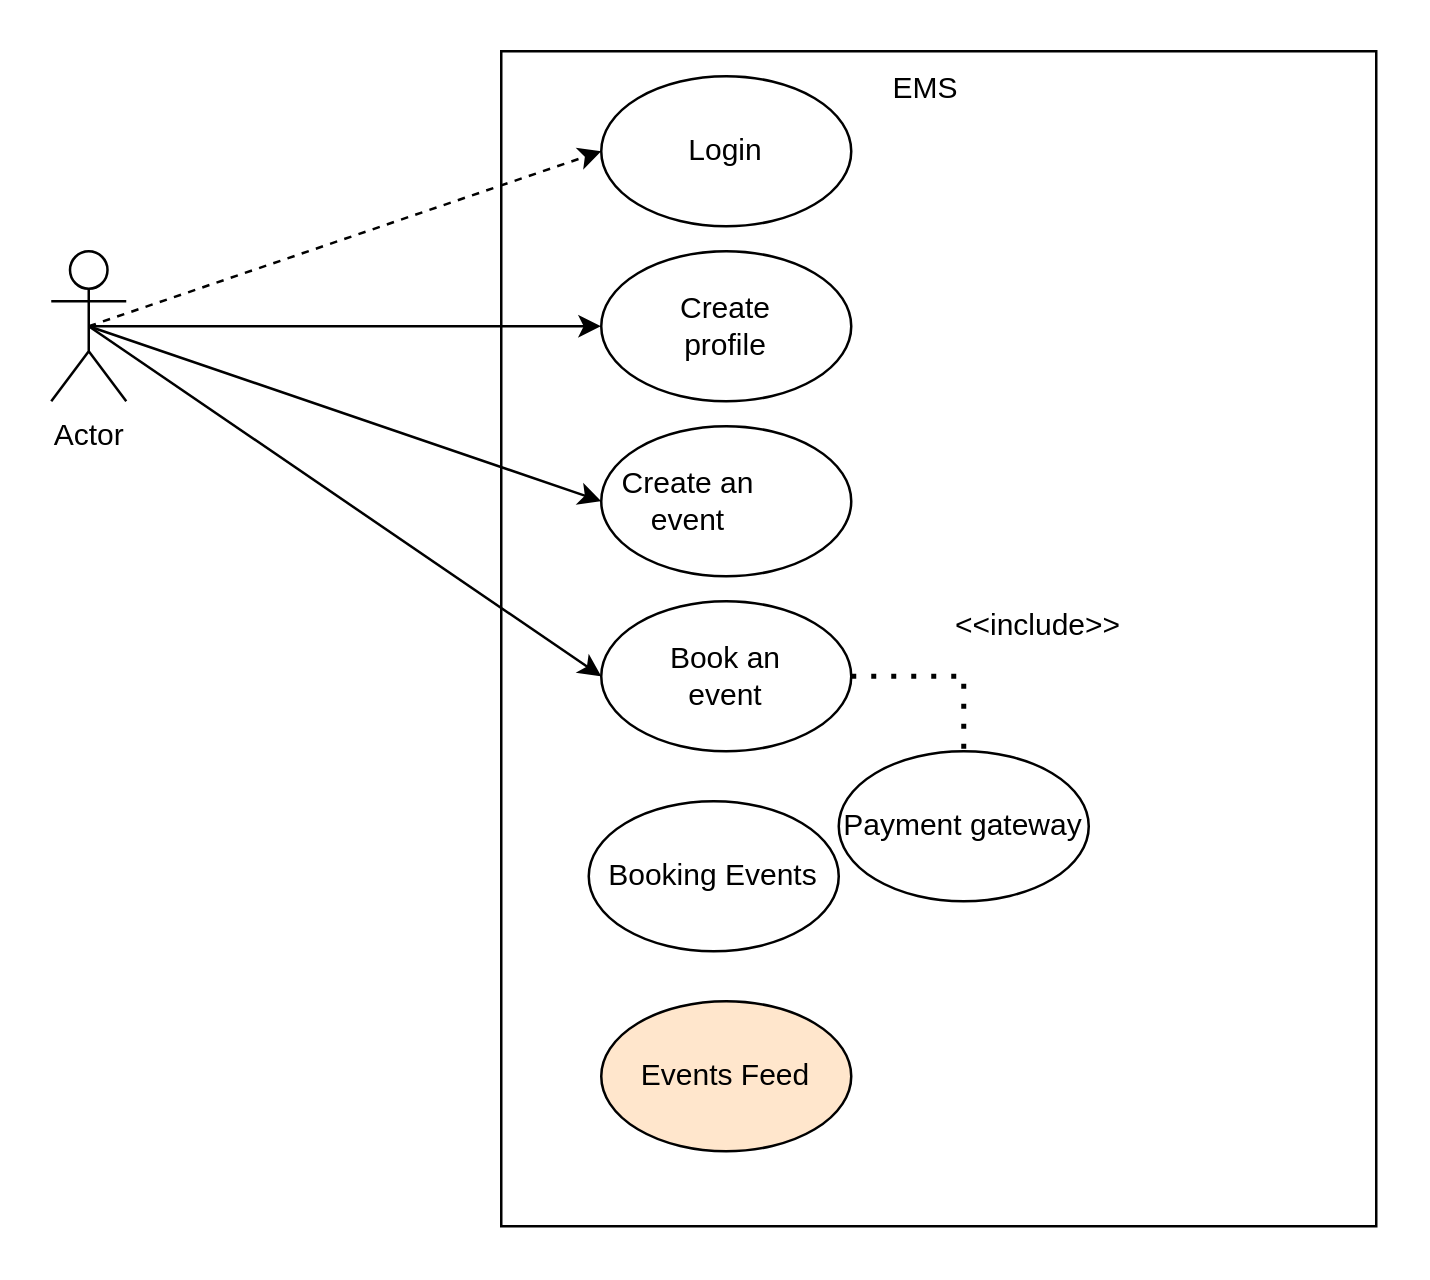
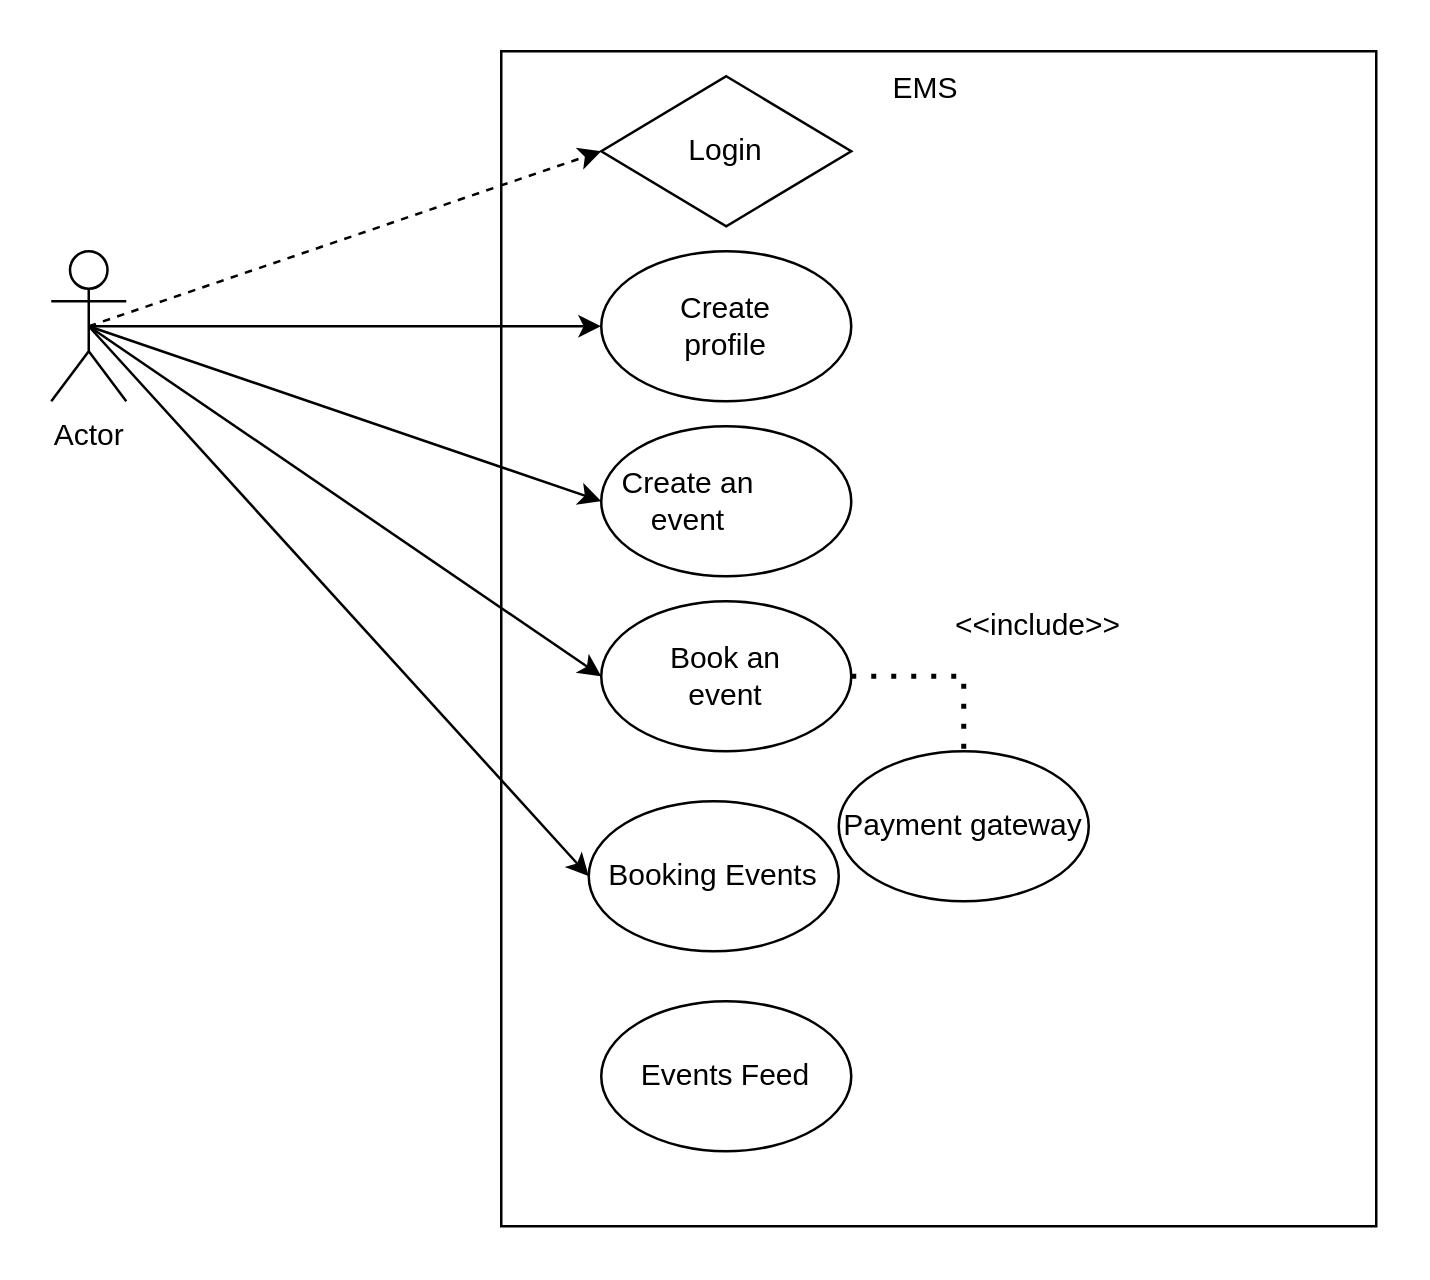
  <mxCell id="0" />
  <mxCell id="1" parent="0" />
  <mxCell id="2" value="" style="rounded=0;whiteSpace=wrap;html=1;direction=south;" vertex="1" parent="1"><mxGeometry x="200" y="20" width="350" height="470" as="geometry" /></mxCell>
  <mxCell id="3" value="EMS" style="text;html=1;strokeColor=none;fillColor=none;align=center;verticalAlign=middle;whiteSpace=wrap;rounded=0;" vertex="1" parent="1"><mxGeometry x="340" y="20" width="60" height="30" as="geometry" /></mxCell>
  <mxCell id="4" value="" style="ellipse;whiteSpace=wrap;html=1;" vertex="1" parent="1"><mxGeometry x="240" y="100" width="100" height="60" as="geometry" /></mxCell>
  <mxCell id="5" style="edgeStyle=orthogonalEdgeStyle;rounded=0;orthogonalLoop=1;jettySize=auto;html=1;exitX=0.5;exitY=0.5;exitDx=0;exitDy=0;exitPerimeter=0;entryX=0.234;entryY=0.886;entryDx=0;entryDy=0;entryPerimeter=0;" edge="1" parent="1" source="6" target="2"><mxGeometry relative="1" as="geometry" /></mxCell>
  <mxCell id="6" value="Actor" style="shape=umlActor;verticalLabelPosition=bottom;verticalAlign=top;html=1;outlineConnect=0;" vertex="1" parent="1"><mxGeometry x="20" y="100" width="30" height="60" as="geometry" /></mxCell>
  <mxCell id="7" value="" style="ellipse;whiteSpace=wrap;html=1;" vertex="1" parent="1"><mxGeometry x="240" y="170" width="100" height="60" as="geometry" /></mxCell>
  <mxCell id="8" value="Create profile" style="text;html=1;strokeColor=none;fillColor=none;align=center;verticalAlign=middle;whiteSpace=wrap;rounded=0;" vertex="1" parent="1"><mxGeometry x="260" y="115" width="60" height="30" as="geometry" /></mxCell>
  <mxCell id="9" value="Create an event" style="text;html=1;strokeColor=none;fillColor=none;align=center;verticalAlign=middle;whiteSpace=wrap;rounded=0;" vertex="1" parent="1"><mxGeometry x="245" y="185" width="60" height="30" as="geometry" /></mxCell>
  <mxCell id="10" value="" style="ellipse;whiteSpace=wrap;html=1;" vertex="1" parent="1"><mxGeometry x="240" y="240" width="100" height="60" as="geometry" /></mxCell>
  <mxCell id="11" value="Book an event" style="text;html=1;strokeColor=none;fillColor=none;align=center;verticalAlign=middle;whiteSpace=wrap;rounded=0;" vertex="1" parent="1"><mxGeometry x="260" y="255" width="60" height="30" as="geometry" /></mxCell>
  <mxCell id="12" value="Payment gateway" style="ellipse;whiteSpace=wrap;html=1;" vertex="1" parent="1"><mxGeometry x="335" y="300" width="100" height="60" as="geometry" /></mxCell>
  <mxCell id="13" value="" style="endArrow=classic;html=1;rounded=0;exitX=0.5;exitY=0.5;exitDx=0;exitDy=0;exitPerimeter=0;entryX=0;entryY=0.5;entryDx=0;entryDy=0;" edge="1" parent="1" source="6" target="7"><mxGeometry width="50" height="50" relative="1" as="geometry"><mxPoint x="360" y="270" as="sourcePoint" /><mxPoint x="410" y="220" as="targetPoint" /></mxGeometry></mxCell>
  <mxCell id="14" value="" style="endArrow=classic;html=1;rounded=0;exitX=0.5;exitY=0.5;exitDx=0;exitDy=0;exitPerimeter=0;entryX=0;entryY=0.5;entryDx=0;entryDy=0;" edge="1" parent="1" source="6" target="10"><mxGeometry width="50" height="50" relative="1" as="geometry"><mxPoint x="45" y="140" as="sourcePoint" /><mxPoint x="250" y="210" as="targetPoint" /></mxGeometry></mxCell>
  <mxCell id="15" value="" style="endArrow=none;dashed=1;html=1;dashPattern=1 3;strokeWidth=2;rounded=0;exitX=1;exitY=0.5;exitDx=0;exitDy=0;entryX=0.5;entryY=0;entryDx=0;entryDy=0;" edge="1" parent="1" source="10" target="12"><mxGeometry width="50" height="50" relative="1" as="geometry"><mxPoint x="360" y="270" as="sourcePoint" /><mxPoint x="410" y="220" as="targetPoint" /><Array as="points"><mxPoint x="385" y="270" /></Array></mxGeometry></mxCell>
  <mxCell id="16" value="&amp;lt;&amp;lt;include&amp;gt;&amp;gt;" style="text;html=1;strokeColor=none;fillColor=none;align=center;verticalAlign=middle;whiteSpace=wrap;rounded=0;" vertex="1" parent="1"><mxGeometry x="395" y="240" width="40" height="20" as="geometry" /></mxCell>
- <mxCell id="17" value="Login" style="ellipse;whiteSpace=wrap;html=1;" vertex="1" parent="1"><mxGeometry x="240" y="30" width="100" height="60" as="geometry" /></mxCell>
+ <mxCell id="17" value="Login" style="rhombus;whiteSpace=wrap;html=1;" vertex="1" parent="1"><mxGeometry x="240" y="30" width="100" height="60" as="geometry" /></mxCell>
  <mxCell id="18" value="" style="endArrow=classic;html=1;rounded=0;exitX=0.5;exitY=0.5;exitDx=0;exitDy=0;exitPerimeter=0;entryX=0;entryY=0.5;entryDx=0;entryDy=0;dashed=1;" edge="1" parent="1" source="6" target="17"><mxGeometry width="50" height="50" relative="1" as="geometry"><mxPoint x="360" y="270" as="sourcePoint" /><mxPoint x="410" y="220" as="targetPoint" /></mxGeometry></mxCell>
- <mxCell id="19" value="Events Feed" style="ellipse;whiteSpace=wrap;html=1;fillColor=#ffe6cc;" vertex="1" parent="1"><mxGeometry x="240" y="400" width="100" height="60" as="geometry" /></mxCell>
+ <mxCell id="19" value="Events Feed" style="ellipse;whiteSpace=wrap;html=1;" vertex="1" parent="1"><mxGeometry x="240" y="400" width="100" height="60" as="geometry" /></mxCell>
  <mxCell id="20" value="Booking Events" style="ellipse;whiteSpace=wrap;html=1;" vertex="1" parent="1"><mxGeometry x="235" y="320" width="100" height="60" as="geometry" /></mxCell>
+ <mxCell id="21" value="" style="endArrow=classic;html=1;rounded=0;exitX=0.5;exitY=0.5;exitDx=0;exitDy=0;exitPerimeter=0;entryX=0;entryY=0.5;entryDx=0;entryDy=0;" edge="1" parent="1" source="6" target="20"><mxGeometry width="50" height="50" relative="1" as="geometry"><mxPoint x="45" y="140" as="sourcePoint" /><mxPoint x="250" y="280" as="targetPoint" /></mxGeometry></mxCell>
